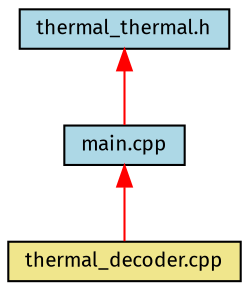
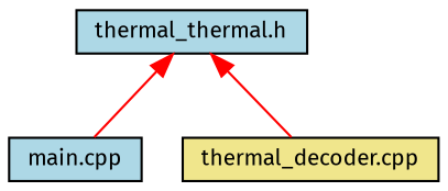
  digraph {
    fontname="Fira Sans"
    node [color=black fillcolor=lightblue fontname="Fira Sans" fontsize=10 shape=record style=filled]
    edge [color=red dir=back fontname="Fira Sans" fontsize=10 labelfontname=Helvetica labelfontsize=10 style=solid]
    n1 [fontcolor=black height=0.2 label="thermal_thermal.h" width=0.4]
    n2 [height=0.2 label="main.cpp" width=0.4]
    n3 [fillcolor=khaki height=0.2 label="thermal_decoder.cpp" width=0.4]
    n1 -> n2
-   n2 -> n3
+   n1 -> n3
  }
